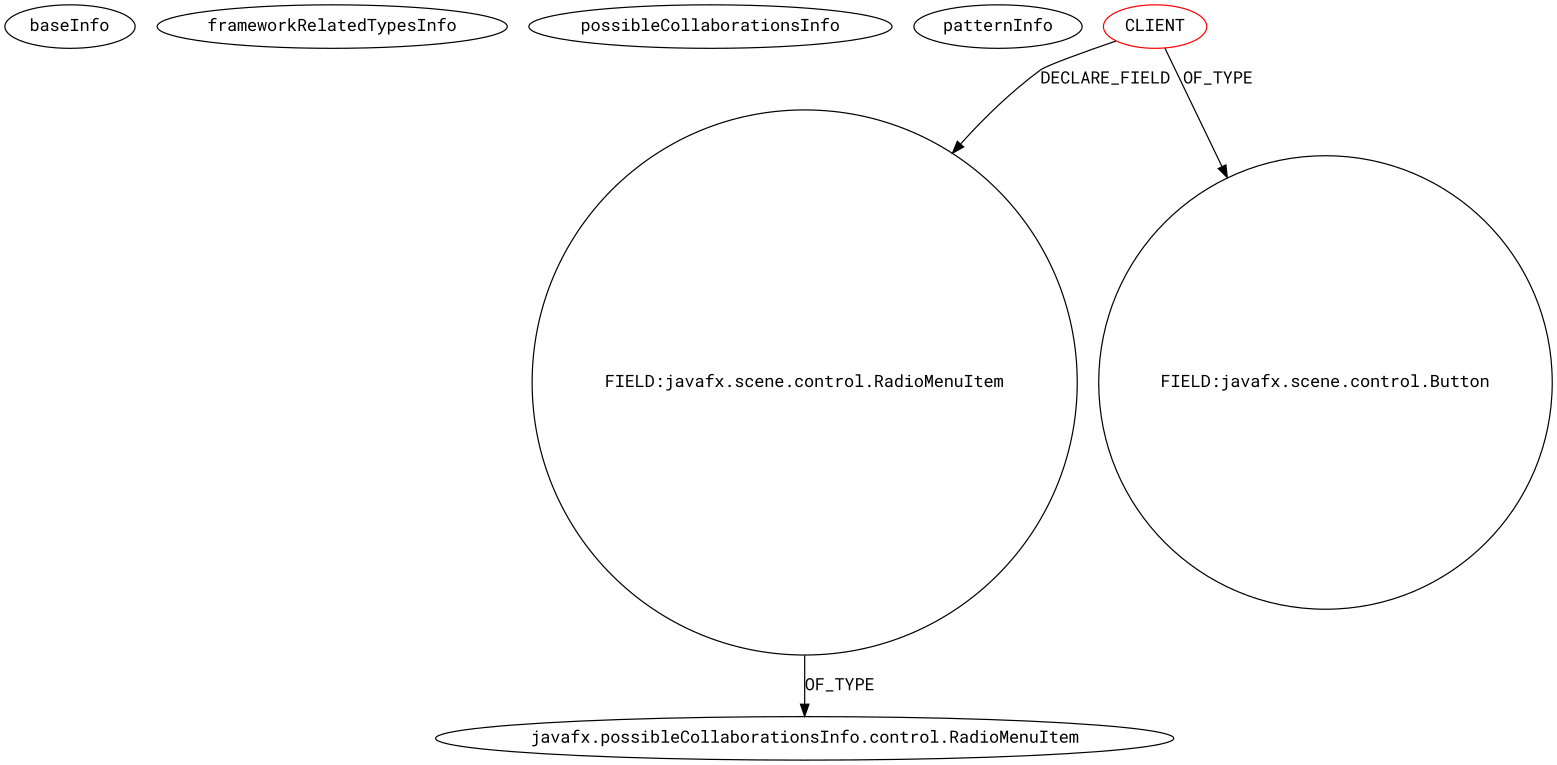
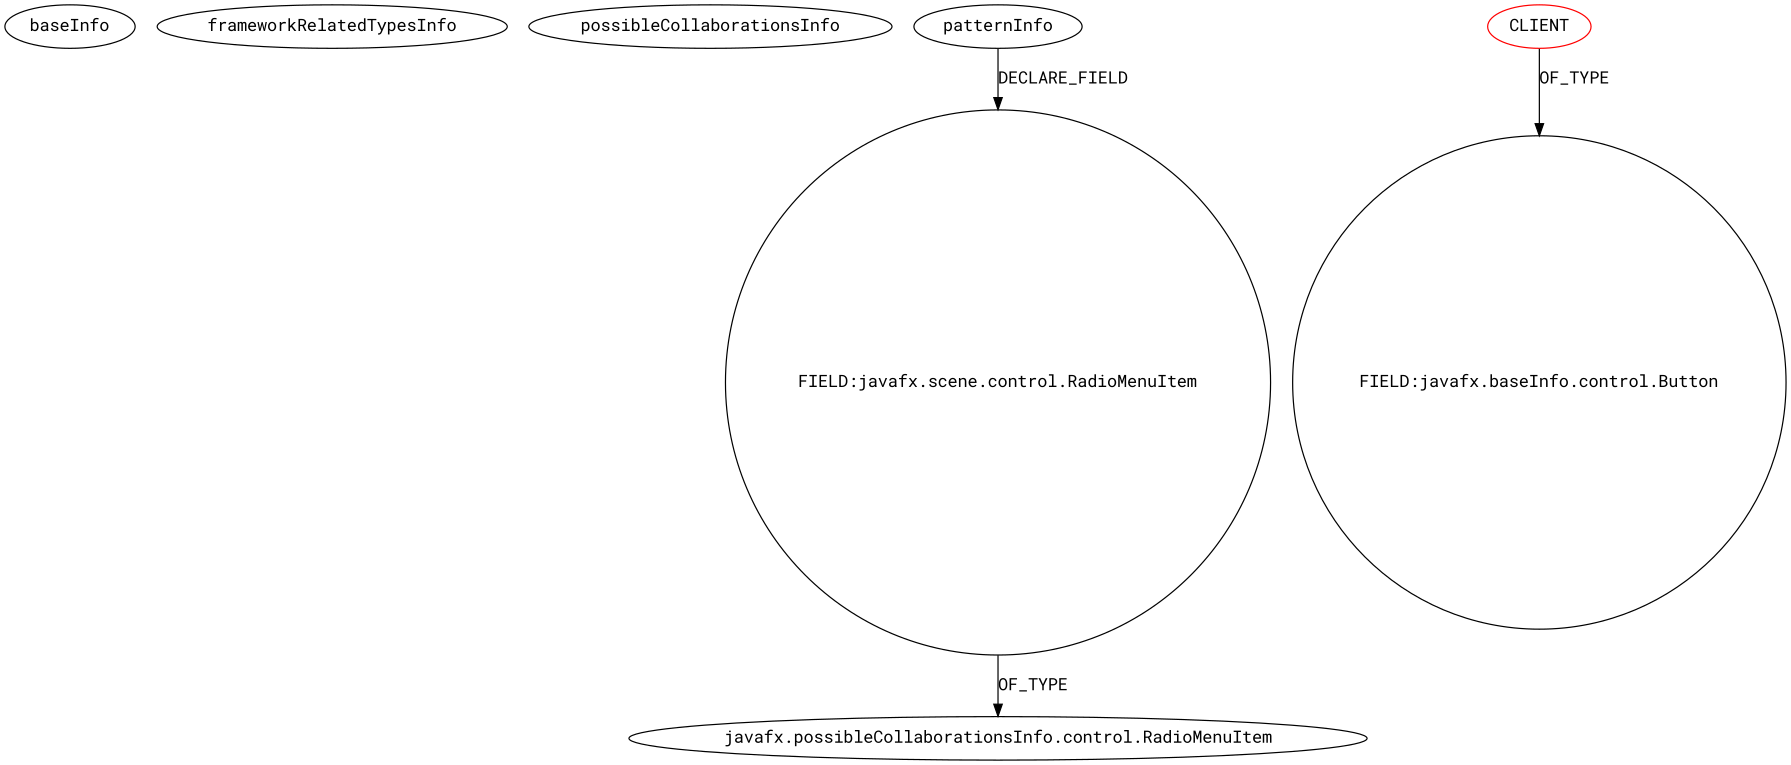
  digraph {
    fontname="Roboto Mono"
    node [fontname="Roboto Mono"]
    edge [fontname="Roboto Mono"]
    baseInfo [category=pattern graphId=2904 isAnonymous=false possibleRelation=false]
    frameworkRelatedTypesInfo
    possibleCollaborationsInfo
    patternInfo [frequency=2.0 patternRootClient=0]
    n5 [isFrameworkType=false label="FIELD:javafx.scene.control.RadioMenuItem" shape=circle vertexType=FIELD_DECLARATION]
    n6 [isFrameworkType=false label="javafx.possibleCollaborationsInfo.control.RadioMenuItem" vertexType=FRAMEWORK_CLASS_TYPE]
    n7 [color=red isFrameworkType=false label=CLIENT vertexType=ROOT_CLIENT_CLASS_DECLARATION]
-   n8 [isFrameworkType=false label="FIELD:javafx.scene.control.Button" shape=circle vertexType=FIELD_DECLARATION]
+   n8 [isFrameworkType=false label="FIELD:javafx.baseInfo.control.Button" shape=circle vertexType=FIELD_DECLARATION]
    n5 -> n6 [label=OF_TYPE]
-   n7 -> n5 [label=DECLARE_FIELD]
+   patternInfo -> n5 [label=DECLARE_FIELD]
    n7 -> n8 [label=OF_TYPE]
  }
